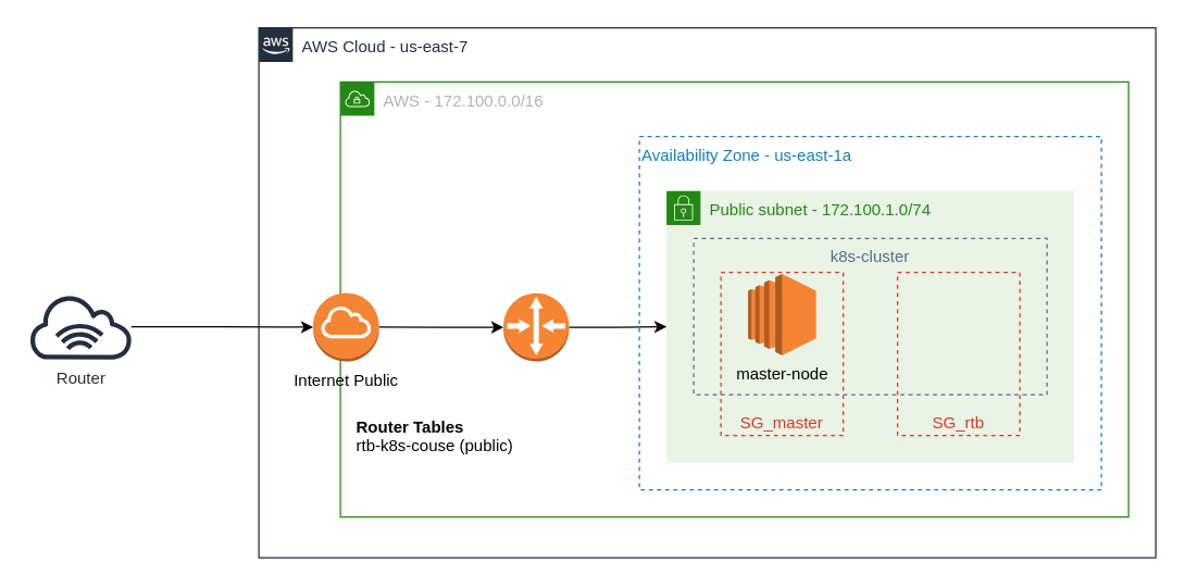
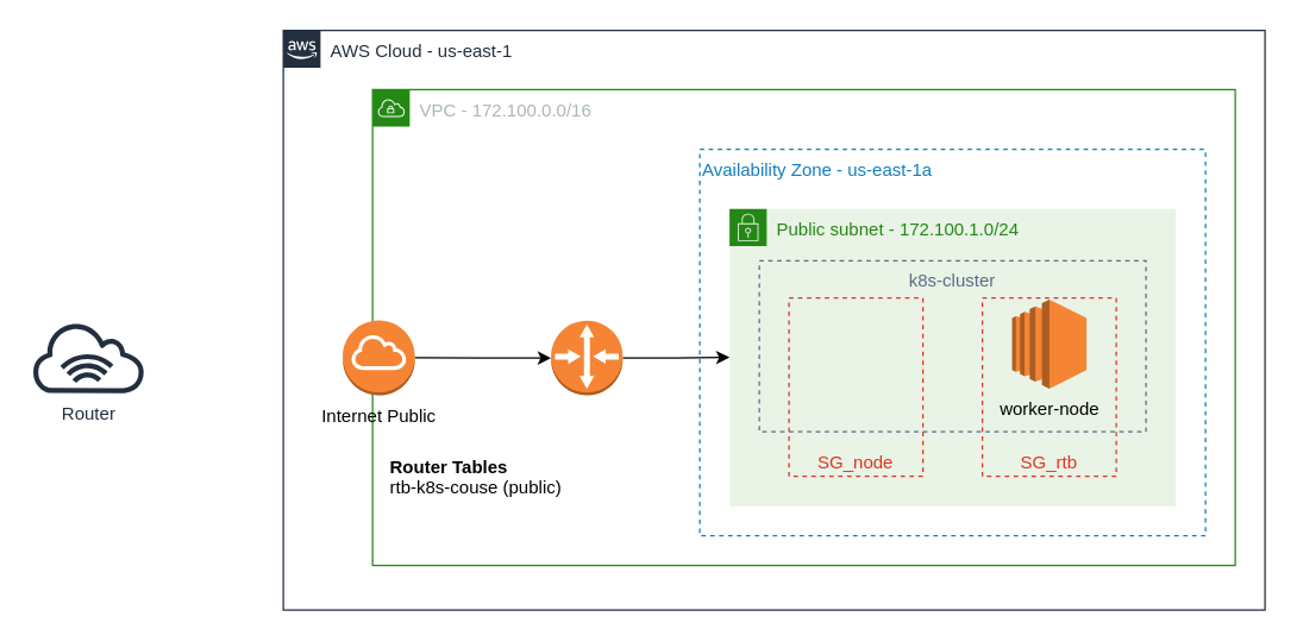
  <mxCell id="0" />
  <mxCell id="1" parent="0" />
- <mxCell id="2" value="AWS Cloud - us-east-7" style="points=[[0,0],[0.25,0],[0.5,0],[0.75,0],[1,0],[1,0.25],[1,0.5],[1,0.75],[1,1],[0.75,1],[0.5,1],[0.25,1],[0,1],[0,0.75],[0,0.5],[0,0.25]];outlineConnect=0;gradientColor=none;html=1;whiteSpace=wrap;fontSize=12;fontStyle=0;shape=mxgraph.aws4.group;grIcon=mxgraph.aws4.group_aws_cloud_alt;strokeColor=#232F3E;fillColor=none;verticalAlign=top;align=left;spacingLeft=30;fontColor=#232F3E;dashed=0;" parent="1" vertex="1"><mxGeometry x="190" y="20" width="660" height="390" as="geometry" /></mxCell>
- <mxCell id="3" value="AWS - 172.100.0.0/16" style="points=[[0,0],[0.25,0],[0.5,0],[0.75,0],[1,0],[1,0.25],[1,0.5],[1,0.75],[1,1],[0.75,1],[0.5,1],[0.25,1],[0,1],[0,0.75],[0,0.5],[0,0.25]];outlineConnect=0;gradientColor=none;html=1;whiteSpace=wrap;fontSize=12;fontStyle=0;shape=mxgraph.aws4.group;grIcon=mxgraph.aws4.group_vpc;strokeColor=#248814;fillColor=none;verticalAlign=top;align=left;spacingLeft=30;fontColor=#AAB7B8;dashed=0;" parent="1" vertex="1"><mxGeometry x="250" y="59.71" width="580" height="320.29" as="geometry" /></mxCell>
+ <mxCell id="2" value="AWS Cloud - us-east-1" style="points=[[0,0],[0.25,0],[0.5,0],[0.75,0],[1,0],[1,0.25],[1,0.5],[1,0.75],[1,1],[0.75,1],[0.5,1],[0.25,1],[0,1],[0,0.75],[0,0.5],[0,0.25]];outlineConnect=0;gradientColor=none;html=1;whiteSpace=wrap;fontSize=12;fontStyle=0;shape=mxgraph.aws4.group;grIcon=mxgraph.aws4.group_aws_cloud_alt;strokeColor=#232F3E;fillColor=none;verticalAlign=top;align=left;spacingLeft=30;fontColor=#232F3E;dashed=0;" parent="1" vertex="1"><mxGeometry x="190" y="20" width="660" height="390" as="geometry" /></mxCell>
+ <mxCell id="3" value="VPC - 172.100.0.0/16" style="points=[[0,0],[0.25,0],[0.5,0],[0.75,0],[1,0],[1,0.25],[1,0.5],[1,0.75],[1,1],[0.75,1],[0.5,1],[0.25,1],[0,1],[0,0.75],[0,0.5],[0,0.25]];outlineConnect=0;gradientColor=none;html=1;whiteSpace=wrap;fontSize=12;fontStyle=0;shape=mxgraph.aws4.group;grIcon=mxgraph.aws4.group_vpc;strokeColor=#248814;fillColor=none;verticalAlign=top;align=left;spacingLeft=30;fontColor=#AAB7B8;dashed=0;" parent="1" vertex="1"><mxGeometry x="250" y="59.71" width="580" height="320.29" as="geometry" /></mxCell>
  <mxCell id="4" value="Availability Zone - us-east-1a" style="fillColor=none;strokeColor=#147EBA;dashed=1;verticalAlign=top;fontStyle=0;fontColor=#147EBA;align=left;" parent="1" vertex="1"><mxGeometry x="470" y="100" width="340" height="260" as="geometry" /></mxCell>
- <mxCell id="5" value="Public subnet - 172.100.1.0/74" style="points=[[0,0],[0.25,0],[0.5,0],[0.75,0],[1,0],[1,0.25],[1,0.5],[1,0.75],[1,1],[0.75,1],[0.5,1],[0.25,1],[0,1],[0,0.75],[0,0.5],[0,0.25]];outlineConnect=0;gradientColor=none;html=1;whiteSpace=wrap;fontSize=12;fontStyle=0;shape=mxgraph.aws4.group;grIcon=mxgraph.aws4.group_security_group;grStroke=0;strokeColor=#248814;fillColor=#E9F3E6;verticalAlign=top;align=left;spacingLeft=30;fontColor=#248814;dashed=0;" parent="1" vertex="1"><mxGeometry x="490" y="140" width="300" height="200" as="geometry" /></mxCell>
- <mxCell id="6" value="SG_master" style="fillColor=none;strokeColor=#DD3522;verticalAlign=bottom;fontStyle=0;fontColor=#DD3522;align=center;dashed=1;" parent="1" vertex="1"><mxGeometry x="530" y="200" width="90" height="120" as="geometry" /></mxCell>
+ <mxCell id="5" value="Public subnet - 172.100.1.0/24" style="points=[[0,0],[0.25,0],[0.5,0],[0.75,0],[1,0],[1,0.25],[1,0.5],[1,0.75],[1,1],[0.75,1],[0.5,1],[0.25,1],[0,1],[0,0.75],[0,0.5],[0,0.25]];outlineConnect=0;gradientColor=none;html=1;whiteSpace=wrap;fontSize=12;fontStyle=0;shape=mxgraph.aws4.group;grIcon=mxgraph.aws4.group_security_group;grStroke=0;strokeColor=#248814;fillColor=#E9F3E6;verticalAlign=top;align=left;spacingLeft=30;fontColor=#248814;dashed=0;" parent="1" vertex="1"><mxGeometry x="490" y="140" width="300" height="200" as="geometry" /></mxCell>
+ <mxCell id="6" value="SG_node" style="fillColor=none;strokeColor=#DD3522;verticalAlign=bottom;fontStyle=0;fontColor=#DD3522;align=center;dashed=1;" parent="1" vertex="1"><mxGeometry x="530" y="200" width="90" height="120" as="geometry" /></mxCell>
  <mxCell id="7" value="k8s-cluster" style="fillColor=none;strokeColor=#5A6C86;dashed=1;verticalAlign=top;fontStyle=0;fontColor=#5A6C86;align=center;" parent="1" vertex="1"><mxGeometry x="510" y="175" width="260" height="115" as="geometry" /></mxCell>
  <mxCell id="8" value="SG_rtb" style="fillColor=none;strokeColor=#DD3522;verticalAlign=bottom;fontStyle=0;fontColor=#DD3522;align=center;dashed=1;" parent="1" vertex="1"><mxGeometry x="660" y="200" width="90" height="120" as="geometry" /></mxCell>
  <mxCell id="9" style="edgeStyle=orthogonalEdgeStyle;rounded=0;orthogonalLoop=1;jettySize=auto;html=1;exitX=1;exitY=0.5;exitDx=0;exitDy=0;exitPerimeter=0;entryX=0;entryY=0.5;entryDx=0;entryDy=0;entryPerimeter=0;fontColor=#000000;" parent="1" source="10" target="13" edge="1"><mxGeometry relative="1" as="geometry" /></mxCell>
  <mxCell id="10" value="Internet Public" style="outlineConnect=0;dashed=0;verticalLabelPosition=bottom;verticalAlign=top;align=center;html=1;shape=mxgraph.aws3.internet_gateway;fillColor=#F58534;gradientColor=none;fontColor=#000000;" parent="1" vertex="1"><mxGeometry x="230" y="215" width="48.46" height="50.57" as="geometry" /></mxCell>
  <mxCell id="11" value="&lt;b&gt;Router Tables&lt;br&gt;&lt;/b&gt;rtb-k8s-couse (public)" style="text;html=1;strokeColor=none;fillColor=none;align=left;verticalAlign=top;whiteSpace=wrap;rounded=0;fontColor=#000000;" parent="1" vertex="1"><mxGeometry x="260" y="300.29" width="130" height="40" as="geometry" /></mxCell>
  <mxCell id="12" style="edgeStyle=orthogonalEdgeStyle;rounded=0;orthogonalLoop=1;jettySize=auto;html=1;exitX=1;exitY=0.5;exitDx=0;exitDy=0;exitPerimeter=0;entryX=0;entryY=0.5;entryDx=0;entryDy=0;fontColor=#000000;" parent="1" source="13" target="5" edge="1"><mxGeometry relative="1" as="geometry" /></mxCell>
  <mxCell id="13" value="" style="outlineConnect=0;dashed=0;verticalLabelPosition=bottom;verticalAlign=top;align=center;html=1;shape=mxgraph.aws3.router;fillColor=#F58534;gradientColor=none;fontColor=#000000;" parent="1" vertex="1"><mxGeometry x="370" y="215.28" width="48.2" height="50.29" as="geometry" /></mxCell>
- <mxCell id="14" value="master-node" style="outlineConnect=0;dashed=0;verticalLabelPosition=bottom;verticalAlign=top;align=center;html=1;shape=mxgraph.aws3.ec2;fillColor=#F58534;gradientColor=none;fontColor=#000000;" parent="1" vertex="1"><mxGeometry x="550" y="201" width="50" height="60" as="geometry" /></mxCell>
- <mxCell id="16" style="edgeStyle=orthogonalEdgeStyle;rounded=0;orthogonalLoop=1;jettySize=auto;html=1;entryX=0;entryY=0.5;entryDx=0;entryDy=0;entryPerimeter=0;fontSize=10;fontColor=#000000;" parent="1" source="17" target="10" edge="1"><mxGeometry relative="1" as="geometry" /></mxCell>
+ <mxCell id="15" value="worker-node" style="outlineConnect=0;dashed=0;verticalLabelPosition=bottom;verticalAlign=top;align=center;html=1;shape=mxgraph.aws3.ec2;fillColor=#F58534;gradientColor=none;fontColor=#000000;" parent="1" vertex="1"><mxGeometry x="680" y="201" width="50" height="60" as="geometry" /></mxCell>
  <mxCell id="17" value="Router" style="outlineConnect=0;fontColor=#232F3E;gradientColor=none;fillColor=#232F3E;strokeColor=none;dashed=0;verticalLabelPosition=bottom;verticalAlign=top;align=center;html=1;fontSize=12;fontStyle=0;aspect=fixed;pointerEvents=1;shape=mxgraph.aws4.internet_alt1;" parent="1" vertex="1"><mxGeometry x="20" y="216" width="78" height="48" as="geometry" /></mxCell>
